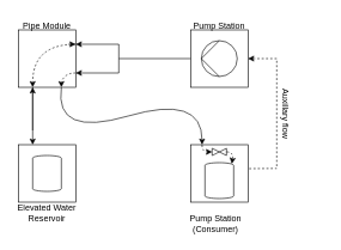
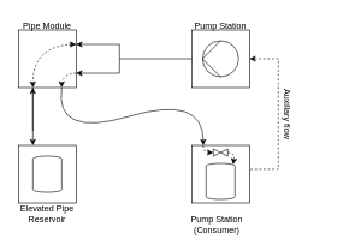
  <mxCell id="0" />
  <mxCell id="1" parent="0" />
  <mxCell id="2" value="" style="whiteSpace=wrap;html=1;aspect=fixed;" vertex="1" parent="1"><mxGeometry x="25" y="41" width="80" height="80" as="geometry" /></mxCell>
  <mxCell id="3" value="" style="whiteSpace=wrap;html=1;aspect=fixed;" vertex="1" parent="1"><mxGeometry x="25" y="201" width="80" height="80" as="geometry" /></mxCell>
  <mxCell id="4" value="" style="whiteSpace=wrap;html=1;aspect=fixed;" vertex="1" parent="1"><mxGeometry x="265" y="201" width="80" height="80" as="geometry" /></mxCell>
  <mxCell id="5" value="" style="whiteSpace=wrap;html=1;aspect=fixed;" vertex="1" parent="1"><mxGeometry x="265" y="41" width="80" height="80" as="geometry" /></mxCell>
  <mxCell id="6" value="" style="curved=1;endArrow=classic;html=1;rounded=0;" edge="1" parent="1"><mxGeometry width="50" height="50" relative="1" as="geometry"><mxPoint x="85" y="121" as="sourcePoint" /><mxPoint x="281" y="201" as="targetPoint" /><Array as="points"><mxPoint x="75" y="191" /><mxPoint x="281" y="131" /></Array></mxGeometry></mxCell>
  <mxCell id="7" value="" style="endArrow=none;html=1;rounded=0;dashed=1;exitX=1.02;exitY=0.417;exitDx=0;exitDy=0;exitPerimeter=0;" edge="1" parent="1" source="4"><mxGeometry width="50" height="50" relative="1" as="geometry"><mxPoint x="185" y="211" as="sourcePoint" /><mxPoint x="385" y="234" as="targetPoint" /></mxGeometry></mxCell>
  <mxCell id="8" value="" style="endArrow=none;html=1;rounded=0;dashed=1;" edge="1" parent="1"><mxGeometry width="50" height="50" relative="1" as="geometry"><mxPoint x="385" y="231" as="sourcePoint" /><mxPoint x="385" y="81" as="targetPoint" /></mxGeometry></mxCell>
  <mxCell id="9" value="" style="endArrow=classic;html=1;rounded=0;dashed=1;entryX=1;entryY=0.5;entryDx=0;entryDy=0;" edge="1" parent="1" target="5"><mxGeometry width="50" height="50" relative="1" as="geometry"><mxPoint x="385" y="81" as="sourcePoint" /><mxPoint x="235" y="161" as="targetPoint" /></mxGeometry></mxCell>
  <mxCell id="10" value="" style="endArrow=classic;html=1;rounded=0;exitX=0.25;exitY=1;exitDx=0;exitDy=0;entryX=0.25;entryY=0;entryDx=0;entryDy=0;" edge="1" parent="1" source="2" target="3"><mxGeometry width="50" height="50" relative="1" as="geometry"><mxPoint x="185" y="211" as="sourcePoint" /><mxPoint x="235" y="161" as="targetPoint" /></mxGeometry></mxCell>
  <mxCell id="11" value="" style="endArrow=none;html=1;rounded=0;entryX=0;entryY=0.5;entryDx=0;entryDy=0;" edge="1" parent="1" target="5"><mxGeometry width="50" height="50" relative="1" as="geometry"><mxPoint x="165" y="81" as="sourcePoint" /><mxPoint x="235" y="161" as="targetPoint" /></mxGeometry></mxCell>
  <mxCell id="12" value="" style="endArrow=none;html=1;rounded=0;" edge="1" parent="1"><mxGeometry width="50" height="50" relative="1" as="geometry"><mxPoint x="165" y="101" as="sourcePoint" /><mxPoint x="165" y="61" as="targetPoint" /></mxGeometry></mxCell>
  <mxCell id="13" value="" style="endArrow=classic;html=1;rounded=0;entryX=1;entryY=0.75;entryDx=0;entryDy=0;" edge="1" parent="1" target="2"><mxGeometry width="50" height="50" relative="1" as="geometry"><mxPoint x="165" y="101" as="sourcePoint" /><mxPoint x="235" y="161" as="targetPoint" /></mxGeometry></mxCell>
  <mxCell id="14" value="" style="endArrow=classic;html=1;rounded=0;entryX=1;entryY=0.25;entryDx=0;entryDy=0;" edge="1" parent="1" target="2"><mxGeometry width="50" height="50" relative="1" as="geometry"><mxPoint x="165" y="61" as="sourcePoint" /><mxPoint x="235" y="161" as="targetPoint" /></mxGeometry></mxCell>
  <mxCell id="15" value="" style="curved=1;endArrow=classic;html=1;rounded=0;entryX=0.75;entryY=1;entryDx=0;entryDy=0;exitX=1;exitY=0.75;exitDx=0;exitDy=0;dashed=1;" edge="1" parent="1" source="2" target="2"><mxGeometry width="50" height="50" relative="1" as="geometry"><mxPoint x="185" y="211" as="sourcePoint" /><mxPoint x="235" y="161" as="targetPoint" /><Array as="points"><mxPoint x="95" y="101" /><mxPoint x="85" y="111" /></Array></mxGeometry></mxCell>
  <mxCell id="16" value="" style="curved=1;endArrow=classic;html=1;rounded=0;dashed=1;exitX=1;exitY=0.25;exitDx=0;exitDy=0;entryX=0.25;entryY=1;entryDx=0;entryDy=0;" edge="1" parent="1" source="2" target="2"><mxGeometry width="50" height="50" relative="1" as="geometry"><mxPoint x="115" y="161" as="sourcePoint" /><mxPoint x="165" y="111" as="targetPoint" /><Array as="points"><mxPoint x="45" y="61" /></Array></mxGeometry></mxCell>
  <mxCell id="17" value="" style="endArrow=classic;html=1;rounded=0;entryX=0.25;entryY=1;entryDx=0;entryDy=0;" edge="1" parent="1" target="2"><mxGeometry width="50" height="50" relative="1" as="geometry"><mxPoint x="45" y="181" as="sourcePoint" /><mxPoint x="215" y="141" as="targetPoint" /></mxGeometry></mxCell>
  <mxCell id="18" value="" style="endArrow=classic;html=1;rounded=0;entryX=1;entryY=0.25;entryDx=0;entryDy=0;" edge="1" parent="1" target="2"><mxGeometry width="50" height="50" relative="1" as="geometry"><mxPoint x="95" y="61" as="sourcePoint" /><mxPoint x="215" y="141" as="targetPoint" /></mxGeometry></mxCell>
  <mxCell id="19" value="" style="shape=mxgraph.pid.vessels.pressurized_vessel;html=1;pointerEvents=1;align=center;verticalLabelPosition=bottom;verticalAlign=top;dashed=0;rounded=0;strokeWidth=1;" vertex="1" parent="1"><mxGeometry x="45" y="216" width="40" height="50" as="geometry" /></mxCell>
- <mxCell id="20" value="Elevated Water Reservoir" style="text;html=1;strokeColor=none;fillColor=none;align=center;verticalAlign=middle;whiteSpace=wrap;rounded=0;" vertex="1" parent="1"><mxGeometry x="20" y="281" width="90" height="30" as="geometry" /></mxCell>
+ <mxCell id="20" value="Elevated Pipe Reservoir" style="text;html=1;strokeColor=none;fillColor=none;align=center;verticalAlign=middle;whiteSpace=wrap;rounded=0;" vertex="1" parent="1"><mxGeometry x="20" y="281" width="90" height="30" as="geometry" /></mxCell>
  <mxCell id="21" value="Pipe Module" style="text;html=1;strokeColor=none;fillColor=none;align=center;verticalAlign=middle;whiteSpace=wrap;rounded=0;" vertex="1" parent="1"><mxGeometry x="20" y="20" width="90" height="30" as="geometry" /></mxCell>
  <mxCell id="22" value="Pump Station" style="text;html=1;strokeColor=none;fillColor=none;align=center;verticalAlign=middle;whiteSpace=wrap;rounded=0;" vertex="1" parent="1"><mxGeometry x="260" y="20" width="90" height="30" as="geometry" /></mxCell>
  <mxCell id="23" value="" style="ellipse;whiteSpace=wrap;html=1;aspect=fixed;" vertex="1" parent="1"><mxGeometry x="280" y="56" width="50" height="50" as="geometry" /></mxCell>
  <mxCell id="24" value="" style="endArrow=none;html=1;rounded=0;entryX=0;entryY=0.5;entryDx=0;entryDy=0;exitX=0.5;exitY=0;exitDx=0;exitDy=0;" edge="1" parent="1" source="23" target="23"><mxGeometry width="50" height="50" relative="1" as="geometry"><mxPoint x="165" y="191" as="sourcePoint" /><mxPoint x="215" y="141" as="targetPoint" /></mxGeometry></mxCell>
  <mxCell id="25" value="" style="endArrow=none;html=1;rounded=0;entryX=0;entryY=0.5;entryDx=0;entryDy=0;exitX=0.5;exitY=1;exitDx=0;exitDy=0;" edge="1" parent="1" source="23" target="23"><mxGeometry width="50" height="50" relative="1" as="geometry"><mxPoint x="315" y="66" as="sourcePoint" /><mxPoint x="290" y="91" as="targetPoint" /></mxGeometry></mxCell>
  <mxCell id="26" value="" style="shape=mxgraph.pid.vessels.pressurized_vessel;html=1;pointerEvents=1;align=center;verticalLabelPosition=bottom;verticalAlign=top;dashed=0;rounded=0;strokeWidth=1;" vertex="1" parent="1"><mxGeometry x="285" y="226" width="40" height="50" as="geometry" /></mxCell>
  <mxCell id="27" value="" style="triangle;whiteSpace=wrap;html=1;" vertex="1" parent="1"><mxGeometry x="295" y="206" width="10" height="10" as="geometry" /></mxCell>
  <mxCell id="28" value="" style="triangle;whiteSpace=wrap;html=1;rotation=-180;" vertex="1" parent="1"><mxGeometry x="305" y="206" width="10" height="10" as="geometry" /></mxCell>
  <mxCell id="29" value="" style="curved=1;endArrow=classic;html=1;rounded=0;entryX=0;entryY=0.5;entryDx=0;entryDy=0;exitX=0.199;exitY=-0.001;exitDx=0;exitDy=0;exitPerimeter=0;dashed=1;" edge="1" parent="1" source="4" target="27"><mxGeometry width="50" height="50" relative="1" as="geometry"><mxPoint x="235" y="241" as="sourcePoint" /><mxPoint x="285" y="191" as="targetPoint" /><Array as="points"><mxPoint x="281" y="211" /></Array></mxGeometry></mxCell>
  <mxCell id="30" value="" style="curved=1;endArrow=classic;html=1;rounded=0;entryX=0.935;entryY=0.032;entryDx=0;entryDy=0;exitX=0;exitY=0.5;exitDx=0;exitDy=0;dashed=1;entryPerimeter=0;" edge="1" parent="1" source="28" target="26"><mxGeometry width="50" height="50" relative="1" as="geometry"><mxPoint x="290.92" y="210.92" as="sourcePoint" /><mxPoint x="305" y="221" as="targetPoint" /><Array as="points"><mxPoint x="325" y="211" /></Array></mxGeometry></mxCell>
  <mxCell id="31" value="Pump Station&lt;br&gt;(Consumer)" style="text;html=1;strokeColor=none;fillColor=none;align=center;verticalAlign=middle;whiteSpace=wrap;rounded=0;" vertex="1" parent="1"><mxGeometry x="255" y="296" width="90" height="30" as="geometry" /></mxCell>
  <mxCell id="32" value="Auxillary flow" style="text;html=1;strokeColor=none;fillColor=none;align=center;verticalAlign=middle;whiteSpace=wrap;rounded=0;rotation=90;" vertex="1" parent="1"><mxGeometry x="343" y="143" width="110" height="30" as="geometry" /></mxCell>
